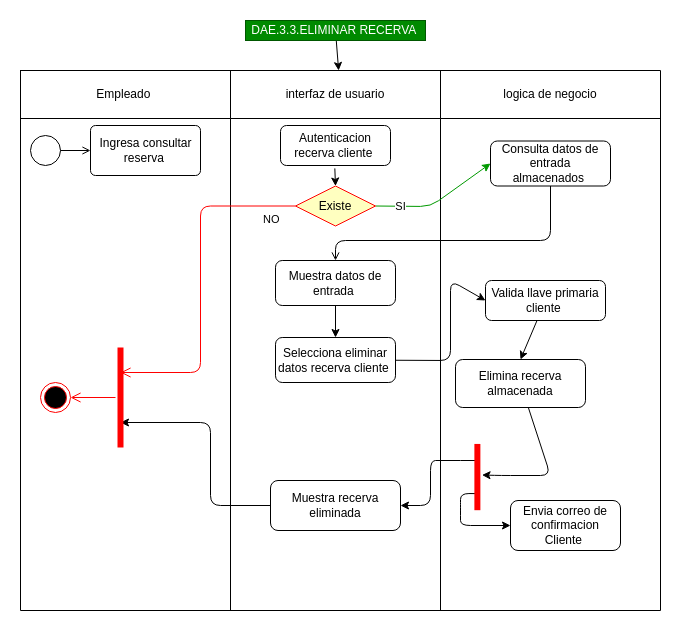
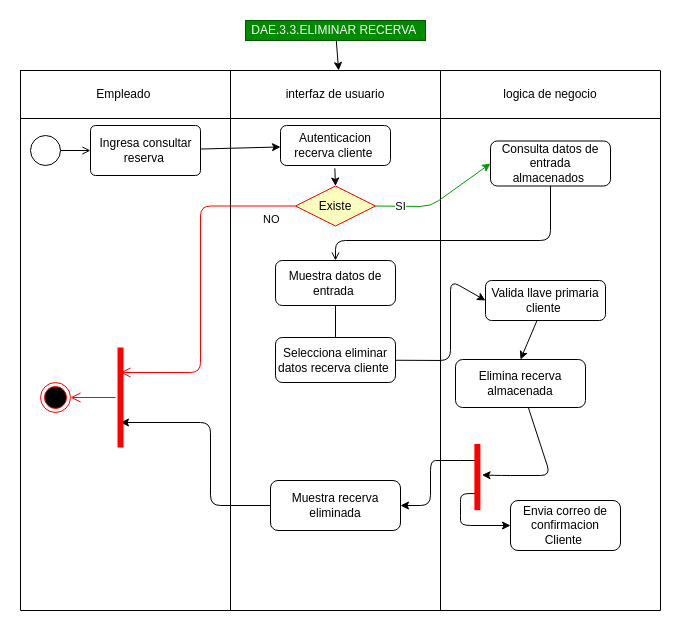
  <mxCell id="0" />
  <mxCell id="1" parent="0" />
  <mxCell id="2" value="" style="shape=table;startSize=0;container=1;collapsible=0;childLayout=tableLayout;" parent="1" vertex="1"><mxGeometry x="20" y="70" width="640" height="540" as="geometry" /></mxCell>
  <mxCell id="3" value="" style="shape=partialRectangle;collapsible=0;dropTarget=0;pointerEvents=0;fillColor=none;top=0;left=0;bottom=0;right=0;points=[[0,0.5],[1,0.5]];portConstraint=eastwest;" parent="2" vertex="1"><mxGeometry width="640" height="48" as="geometry" /></mxCell>
  <mxCell id="4" value="Empleado&amp;nbsp;" style="shape=partialRectangle;html=1;whiteSpace=wrap;connectable=0;overflow=hidden;fillColor=none;top=0;left=0;bottom=0;right=0;pointerEvents=1;" parent="3" vertex="1"><mxGeometry width="210" height="48" as="geometry"><mxRectangle width="210" height="48" as="alternateBounds" /></mxGeometry></mxCell>
  <mxCell id="5" value="interfaz de usuario" style="shape=partialRectangle;html=1;whiteSpace=wrap;connectable=0;overflow=hidden;fillColor=none;top=0;left=0;bottom=0;right=0;pointerEvents=1;" parent="3" vertex="1"><mxGeometry x="210" width="210" height="48" as="geometry"><mxRectangle width="210" height="48" as="alternateBounds" /></mxGeometry></mxCell>
  <mxCell id="6" value="logica de negocio" style="shape=partialRectangle;html=1;whiteSpace=wrap;connectable=0;overflow=hidden;fillColor=none;top=0;left=0;bottom=0;right=0;pointerEvents=1;" parent="3" vertex="1"><mxGeometry x="420" width="220" height="48" as="geometry"><mxRectangle width="220" height="48" as="alternateBounds" /></mxGeometry></mxCell>
  <mxCell id="7" value="" style="shape=partialRectangle;collapsible=0;dropTarget=0;pointerEvents=0;fillColor=none;top=0;left=0;bottom=0;right=0;points=[[0,0.5],[1,0.5]];portConstraint=eastwest;" parent="2" vertex="1"><mxGeometry y="48" width="640" height="492" as="geometry" /></mxCell>
  <mxCell id="8" value="" style="shape=partialRectangle;html=1;whiteSpace=wrap;connectable=0;overflow=hidden;fillColor=none;top=0;left=0;bottom=0;right=0;pointerEvents=1;" parent="7" vertex="1"><mxGeometry width="210" height="492" as="geometry"><mxRectangle width="210" height="492" as="alternateBounds" /></mxGeometry></mxCell>
  <mxCell id="9" value="" style="shape=partialRectangle;html=1;whiteSpace=wrap;connectable=0;overflow=hidden;fillColor=none;top=0;left=0;bottom=0;right=0;pointerEvents=1;" parent="7" vertex="1"><mxGeometry x="210" width="210" height="492" as="geometry"><mxRectangle width="210" height="492" as="alternateBounds" /></mxGeometry></mxCell>
  <mxCell id="10" value="" style="shape=partialRectangle;html=1;whiteSpace=wrap;connectable=0;overflow=hidden;fillColor=none;top=0;left=0;bottom=0;right=0;pointerEvents=1;" parent="7" vertex="1"><mxGeometry x="420" width="220" height="492" as="geometry"><mxRectangle width="220" height="492" as="alternateBounds" /></mxGeometry></mxCell>
  <mxCell id="11" value="Autenticacion recerva cliente&amp;nbsp;" style="rounded=1;whiteSpace=wrap;html=1;fillColor=#FFFFFF;fontColor=#000000;" parent="1" vertex="1"><mxGeometry x="280" y="125" width="110" height="40" as="geometry" /></mxCell>
+ <mxCell id="12" style="edgeStyle=none;html=1;" parent="1" source="13" target="11" edge="1"><mxGeometry relative="1" as="geometry" /></mxCell>
  <mxCell id="13" value="&lt;span style=&quot;color: rgb(0 , 0 , 0)&quot;&gt;Ingresa consultar&lt;br&gt;reserva&amp;nbsp;&lt;/span&gt;" style="html=1;align=center;verticalAlign=middle;rounded=1;absoluteArcSize=1;arcSize=10;dashed=0;fillColor=#FFFFFF;" parent="1" vertex="1"><mxGeometry x="90" y="125" width="110" height="50" as="geometry" /></mxCell>
  <mxCell id="14" value="" style="ellipse;html=1;fillColor=#FFFFFF;" parent="1" vertex="1"><mxGeometry x="30" y="135" width="30" height="30" as="geometry" /></mxCell>
  <mxCell id="15" value="" style="endArrow=open;html=1;rounded=0;align=center;verticalAlign=top;endFill=0;labelBackgroundColor=none;endSize=6;entryX=0;entryY=0.5;entryDx=0;entryDy=0;" parent="1" source="14" target="13" edge="1"><mxGeometry relative="1" as="geometry"><mxPoint x="90" y="135" as="targetPoint" /></mxGeometry></mxCell>
  <mxCell id="16" style="edgeStyle=none;html=1;strokeColor=#009900;entryX=0;entryY=0.5;entryDx=0;entryDy=0;exitX=1;exitY=0.5;exitDx=0;exitDy=0;" parent="1" source="18" target="33" edge="1"><mxGeometry relative="1" as="geometry"><mxPoint x="510" y="150" as="targetPoint" /><Array as="points"><mxPoint x="430" y="206" /></Array></mxGeometry></mxCell>
  <mxCell id="17" value="SI" style="edgeLabel;html=1;align=center;verticalAlign=middle;resizable=0;points=[];" parent="16" vertex="1" connectable="0"><mxGeometry x="-0.893" y="2" relative="1" as="geometry"><mxPoint x="17" y="2" as="offset" /></mxGeometry></mxCell>
  <mxCell id="18" value="&lt;font color=&quot;#000000&quot;&gt;Existe&lt;/font&gt;" style="rhombus;whiteSpace=wrap;html=1;fillColor=#ffffc0;strokeColor=#ff0000;" parent="1" vertex="1"><mxGeometry x="295" y="185.5" width="80" height="40" as="geometry" /></mxCell>
  <mxCell id="19" value="NO" style="edgeStyle=orthogonalEdgeStyle;html=1;align=left;verticalAlign=top;endArrow=open;endSize=8;strokeColor=#ff0000;entryX=0.75;entryY=0.5;entryDx=0;entryDy=0;entryPerimeter=0;" parent="1" source="18" target="30" edge="1"><mxGeometry x="-0.801" relative="1" as="geometry"><mxPoint x="335" y="260" as="targetPoint" /><Array as="points"><mxPoint x="200" y="206" /><mxPoint x="200" y="372" /></Array><mxPoint as="offset" /></mxGeometry></mxCell>
  <mxCell id="20" value="" style="endArrow=classic;html=1;entryX=0.5;entryY=0;entryDx=0;entryDy=0;exitX=0.494;exitY=1.073;exitDx=0;exitDy=0;exitPerimeter=0;" parent="1" source="11" target="18" edge="1"><mxGeometry width="50" height="50" relative="1" as="geometry"><mxPoint x="250" y="220" as="sourcePoint" /><mxPoint x="300" y="170" as="targetPoint" /></mxGeometry></mxCell>
  <mxCell id="21" value="" style="ellipse;html=1;shape=endState;fillColor=#000000;strokeColor=#ff0000;" parent="1" vertex="1"><mxGeometry x="40" y="382" width="30" height="30" as="geometry" /></mxCell>
  <mxCell id="22" value="" style="edgeStyle=none;html=1;" parent="1" source="23" target="3" edge="1"><mxGeometry relative="1" as="geometry" /></mxCell>
  <mxCell id="23" value="DAE.3.3.ELIMINAR RECERVA&amp;nbsp;" style="text;html=1;resizable=0;autosize=1;align=center;verticalAlign=middle;points=[];rounded=0;fillColor=#008a00;fontColor=#ffffff;strokeColor=#005700;" parent="1" vertex="1"><mxGeometry x="245" y="20" width="180" height="20" as="geometry" /></mxCell>
  <mxCell id="24" style="edgeStyle=none;html=1;entryX=0.25;entryY=0.5;entryDx=0;entryDy=0;entryPerimeter=0;" parent="1" source="25" target="30" edge="1"><mxGeometry relative="1" as="geometry"><Array as="points"><mxPoint x="210" y="505" /><mxPoint x="210" y="422" /></Array></mxGeometry></mxCell>
  <mxCell id="25" value="Muestra recerva eliminada" style="whiteSpace=wrap;html=1;fillColor=#FFFFFF;fontColor=#000000;rounded=1;" parent="1" vertex="1"><mxGeometry x="270" y="480" width="130" height="50" as="geometry" /></mxCell>
- <mxCell id="26" style="edgeStyle=none;html=1;entryX=0.5;entryY=0;entryDx=0;entryDy=0;" parent="1" source="27" target="29" edge="1"><mxGeometry relative="1" as="geometry" /></mxCell>
+ <mxCell id="26" style="edgeStyle=none;html=1;entryX=0.5;entryY=0;entryDx=0;entryDy=0;endArrow=none;" parent="1" source="27" target="29" edge="1"><mxGeometry relative="1" as="geometry" /></mxCell>
  <mxCell id="27" value="Muestra datos de entrada&amp;nbsp;" style="whiteSpace=wrap;html=1;fillColor=#FFFFFF;fontColor=#000000;rounded=1;" parent="1" vertex="1"><mxGeometry x="275" y="260" width="120" height="45" as="geometry" /></mxCell>
  <mxCell id="28" style="edgeStyle=none;html=1;entryX=0;entryY=0.5;entryDx=0;entryDy=0;" parent="1" source="29" target="35" edge="1"><mxGeometry relative="1" as="geometry"><mxPoint x="490" y="275" as="targetPoint" /><Array as="points"><mxPoint x="450" y="360" /><mxPoint x="450" y="280" /></Array></mxGeometry></mxCell>
  <mxCell id="29" value="Selecciona eliminar datos recerva cliente&amp;nbsp;" style="whiteSpace=wrap;html=1;fillColor=#FFFFFF;fontColor=#000000;rounded=1;" parent="1" vertex="1"><mxGeometry x="275" y="337" width="120" height="45" as="geometry" /></mxCell>
  <mxCell id="30" value="" style="shape=line;html=1;strokeWidth=6;strokeColor=#ff0000;rotation=-90;" parent="1" vertex="1"><mxGeometry x="70" y="392" width="100" height="10" as="geometry" /></mxCell>
  <mxCell id="31" value="" style="edgeStyle=orthogonalEdgeStyle;html=1;verticalAlign=bottom;endArrow=open;endSize=8;strokeColor=#ff0000;entryX=1;entryY=0.5;entryDx=0;entryDy=0;" parent="1" source="30" target="21" edge="1"><mxGeometry relative="1" as="geometry"><mxPoint x="190" y="415" as="targetPoint" /></mxGeometry></mxCell>
  <mxCell id="32" style="edgeStyle=none;html=1;entryX=0.5;entryY=0;entryDx=0;entryDy=0;endArrow=open;" parent="1" source="33" target="27" edge="1"><mxGeometry relative="1" as="geometry"><Array as="points"><mxPoint x="550" y="240" /><mxPoint x="335" y="240" /></Array></mxGeometry></mxCell>
  <mxCell id="33" value="Consulta datos de entrada almacenados&amp;nbsp;" style="whiteSpace=wrap;html=1;fillColor=#FFFFFF;fontColor=#000000;rounded=1;" parent="1" vertex="1"><mxGeometry x="490" y="140.5" width="120" height="45" as="geometry" /></mxCell>
  <mxCell id="34" style="edgeStyle=none;html=1;entryX=0.5;entryY=0;entryDx=0;entryDy=0;" parent="1" source="35" target="37" edge="1"><mxGeometry relative="1" as="geometry"><mxPoint x="550" y="330" as="targetPoint" /></mxGeometry></mxCell>
  <mxCell id="35" value="Valida llave primaria cliente&amp;nbsp;" style="rounded=1;whiteSpace=wrap;html=1;fillColor=#FFFFFF;fontColor=#000000;" parent="1" vertex="1"><mxGeometry x="485" y="280" width="120" height="40" as="geometry" /></mxCell>
  <mxCell id="36" style="edgeStyle=none;html=1;entryX=0.531;entryY=0.965;entryDx=0;entryDy=0;entryPerimeter=0;" parent="1" source="37" target="41" edge="1"><mxGeometry relative="1" as="geometry"><Array as="points"><mxPoint x="550" y="475" /><mxPoint x="500" y="475" /></Array></mxGeometry></mxCell>
  <mxCell id="37" value="&lt;br&gt;Elimina recerva almacenada&lt;br&gt;&amp;nbsp;" style="whiteSpace=wrap;html=1;fillColor=#FFFFFF;fontColor=#000000;rounded=1;" parent="1" vertex="1"><mxGeometry x="455" y="359" width="130" height="48" as="geometry" /></mxCell>
  <mxCell id="38" value="Envia correo de confirmacion Cliente&amp;nbsp;" style="rounded=1;whiteSpace=wrap;html=1;fillColor=#FFFFFF;fontColor=#000000;" parent="1" vertex="1"><mxGeometry x="510" y="500" width="110" height="50" as="geometry" /></mxCell>
  <mxCell id="39" style="edgeStyle=none;html=1;entryX=0;entryY=0.5;entryDx=0;entryDy=0;exitX=0.25;exitY=0.5;exitDx=0;exitDy=0;exitPerimeter=0;" parent="1" source="41" target="38" edge="1"><mxGeometry relative="1" as="geometry"><Array as="points"><mxPoint x="460" y="493" /><mxPoint x="460" y="505" /><mxPoint x="460" y="525" /></Array></mxGeometry></mxCell>
  <mxCell id="40" style="edgeStyle=none;html=1;entryX=1;entryY=0.5;entryDx=0;entryDy=0;exitX=0.75;exitY=0.5;exitDx=0;exitDy=0;exitPerimeter=0;" parent="1" source="41" target="25" edge="1"><mxGeometry relative="1" as="geometry"><mxPoint x="375" y="456.56" as="targetPoint" /><Array as="points"><mxPoint x="450" y="460" /><mxPoint x="430" y="460" /><mxPoint x="430" y="505" /></Array></mxGeometry></mxCell>
  <mxCell id="41" value="" style="shape=line;html=1;strokeWidth=6;strokeColor=#ff0000;rotation=-90;" parent="1" vertex="1"><mxGeometry x="443.75" y="471.56" width="66.25" height="10" as="geometry" /></mxCell>
